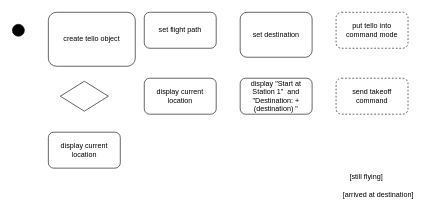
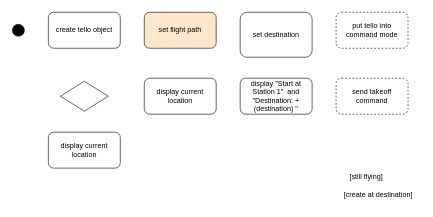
  <mxCell id="0" />
  <mxCell id="1" parent="0" />
  <mxCell id="2" value="" style="ellipse;whiteSpace=wrap;html=1;aspect=fixed;fillColor=#000000;" vertex="1" parent="1"><mxGeometry x="20" y="40" width="20" height="20" as="geometry" /></mxCell>
- <mxCell id="3" value="create tello object" style="rounded=1;whiteSpace=wrap;html=1;" vertex="1" parent="1"><mxGeometry x="80" y="20" width="145" height="90" as="geometry" /></mxCell>
- <mxCell id="4" value="set flight path" style="rounded=1;whiteSpace=wrap;html=1;" vertex="1" parent="1"><mxGeometry x="240" y="20" width="120" height="60" as="geometry" /></mxCell>
+ <mxCell id="3" value="create tello object" style="rounded=1;whiteSpace=wrap;html=1;" vertex="1" parent="1"><mxGeometry x="80" y="20" width="120" height="60" as="geometry" /></mxCell>
+ <mxCell id="4" value="set flight path" style="rounded=1;whiteSpace=wrap;html=1;fillColor=#ffe6cc;" vertex="1" parent="1"><mxGeometry x="240" y="20" width="120" height="60" as="geometry" /></mxCell>
  <mxCell id="5" value="set destination" style="rounded=1;whiteSpace=wrap;html=1;" vertex="1" parent="1"><mxGeometry x="400" y="20" width="120" height="75" as="geometry" /></mxCell>
  <mxCell id="6" value="put tello into command mode" style="rounded=1;whiteSpace=wrap;html=1;dashed=1;" vertex="1" parent="1"><mxGeometry x="560" y="20" width="120" height="60" as="geometry" /></mxCell>
  <mxCell id="7" value="send takeoff command" style="rounded=1;whiteSpace=wrap;html=1;dashed=1;" vertex="1" parent="1"><mxGeometry x="560" y="130" width="120" height="60" as="geometry" /></mxCell>
  <mxCell id="8" value="display &quot;Start at Station 1&quot;&amp;nbsp; and &quot;Destination: + (destination) &quot;" style="rounded=1;whiteSpace=wrap;html=1;" vertex="1" parent="1"><mxGeometry x="400" y="130" width="120" height="60" as="geometry" /></mxCell>
  <mxCell id="9" value="display current location" style="rounded=1;whiteSpace=wrap;html=1;" vertex="1" parent="1"><mxGeometry x="240" y="130" width="120" height="60" as="geometry" /></mxCell>
  <mxCell id="10" value="" style="rhombus;whiteSpace=wrap;html=1;" vertex="1" parent="1"><mxGeometry x="100" y="135" width="80" height="50" as="geometry" /></mxCell>
- <mxCell id="11" value="[arrived at destination]" style="text;html=1;align=center;verticalAlign=middle;resizable=0;points=[];autosize=1;strokeColor=none;fillColor=none;" vertex="1" parent="1"><mxGeometry x="560" y="310" width="140" height="30" as="geometry" /></mxCell>
+ <mxCell id="11" value="[create at destination]" style="text;html=1;align=center;verticalAlign=middle;resizable=0;points=[];autosize=1;strokeColor=none;fillColor=none;" vertex="1" parent="1"><mxGeometry x="560" y="310" width="140" height="30" as="geometry" /></mxCell>
  <mxCell id="12" value="[still flying]" style="text;html=1;align=center;verticalAlign=middle;resizable=0;points=[];autosize=1;strokeColor=none;fillColor=none;" vertex="1" parent="1"><mxGeometry x="570" y="280" width="80" height="30" as="geometry" /></mxCell>
  <mxCell id="13" value="display current location" style="rounded=1;whiteSpace=wrap;html=1;" vertex="1" parent="1"><mxGeometry x="80" y="220" width="120" height="60" as="geometry" /></mxCell>
